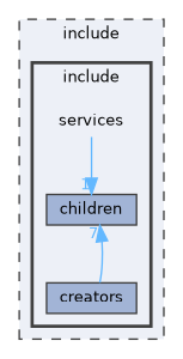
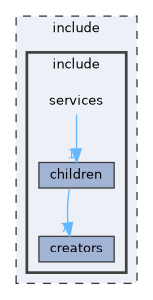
  digraph {
    compound=true
    node [fontname=Helvetica fontsize=10 shape=box color=grey25 fillcolor="#a2b4d6" style=filled]
    edge [color=steelblue1 fontcolor=steelblue1 fontname=Helvetica fontsize=10 labeldistance=1.5 labelfontname=Helvetica labelfontsize=10]
    n1 [height=0.2 label=services shape=plaintext width=0.4 color="" fillcolor="" style=""]
    n2 [height=0.2 label=children width=0.4]
    n3 [height=0.2 label=creators width=0.4]
    subgraph cluster_1 {
      bgcolor="#edf0f7"
      fontname=Helvetica
      fontsize=10
      label=include
      pencolor=grey25
      style="filled,dashed"
      subgraph cluster_2 {
        bgcolor="#edf0f7"
        fontname=Helvetica
        fontsize=10
        label=include
        pencolor=grey25
        style="filled,bold"
        n1
        n2
        n3
      }
    }
    n1 -> n2 [headlabel=1]
-   n3 -> n2 [headlabel=7]
+   n2 -> n3 [headlabel=7]
  }
